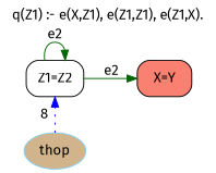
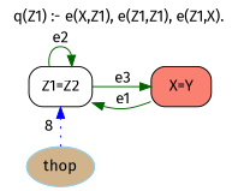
  digraph {
    fontname="Fira Sans"
    label="q(Z1) :- e(X,Z1), e(Z1,Z1), e(Z1,X)."
    labelloc=t
    rankdir=LR
    node [fontname="Fira Sans" shape=box style="rounded,filled"]
    edge [color=darkgreen fontname="Fira Sans"]
    n1 [fillcolor=white height=0.5 label="Z1=Z2" width=0.79167]
    n2 [fillcolor=salmon height=0.5 label="X=Y" width=0.75]
    thop [color=skyblue fillcolor=tan height=0.5 shape=oval style="filled,rounded" width=0.79437]
    n1 -> n1 [label=e2]
-   n1 -> n2 [label=e2]
+   n1 -> n2 [label=e3]
+   n2 -> n1 [label=e1]
    thop -> n1 [color=blue constraint=false label=8 style=dotted]
  }
